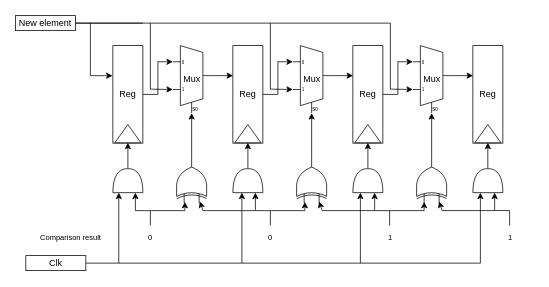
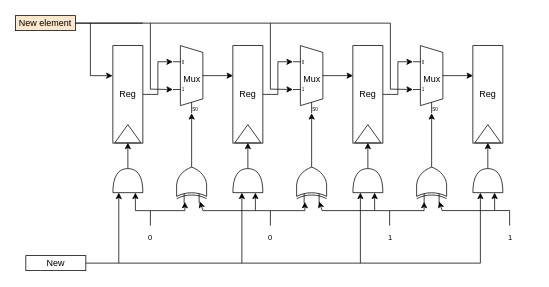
  <mxCell id="0" />
  <mxCell id="1" parent="0" />
  <mxCell id="2" value="" style="group" vertex="1" connectable="0" parent="1"><mxGeometry x="230" y="60" width="120" height="210" as="geometry" /></mxCell>
  <mxCell id="3" value="" style="verticalLabelPosition=bottom;shadow=0;dashed=0;align=center;html=1;verticalAlign=top;shape=mxgraph.electrical.logic_gates.logic_gate;operation=xor;rotation=-90;" vertex="1" parent="2"><mxGeometry x="-5" y="160" width="60" height="40" as="geometry" /></mxCell>
  <mxCell id="4" value="&lt;span style=&quot;&quot;&gt;Reg&lt;/span&gt;" style="rounded=0;whiteSpace=wrap;html=1;" vertex="1" parent="2"><mxGeometry x="80" width="40" height="130" as="geometry" /></mxCell>
  <mxCell id="5" value="" style="triangle;whiteSpace=wrap;html=1;rotation=-90;" vertex="1" parent="2"><mxGeometry x="87.88" y="100" width="24.25" height="34.75" as="geometry" /></mxCell>
  <mxCell id="6" style="edgeStyle=orthogonalEdgeStyle;rounded=0;orthogonalLoop=1;jettySize=auto;html=1;" edge="1" parent="2" source="7" target="5"><mxGeometry relative="1" as="geometry" /></mxCell>
  <mxCell id="7" value="" style="shape=or;whiteSpace=wrap;html=1;rotation=-90;" vertex="1" parent="2"><mxGeometry x="83.94" y="160" width="32.12" height="40" as="geometry" /></mxCell>
  <mxCell id="8" style="edgeStyle=orthogonalEdgeStyle;rounded=0;orthogonalLoop=1;jettySize=auto;html=1;exitX=1;exitY=0.5;exitDx=0;exitDy=-5;exitPerimeter=0;entryX=0.004;entryY=0.307;entryDx=0;entryDy=0;entryPerimeter=0;" edge="1" parent="2" source="9" target="4"><mxGeometry relative="1" as="geometry" /></mxCell>
  <mxCell id="9" value="Mux" style="shadow=0;dashed=0;align=center;html=1;strokeWidth=1;shape=mxgraph.electrical.abstract.mux2;" vertex="1" parent="2"><mxGeometry width="50" height="90" as="geometry" /></mxCell>
  <mxCell id="10" style="edgeStyle=orthogonalEdgeStyle;rounded=0;orthogonalLoop=1;jettySize=auto;html=1;exitX=1;exitY=0.5;exitDx=0;exitDy=0;exitPerimeter=0;" edge="1" parent="2" source="3" target="9"><mxGeometry relative="1" as="geometry" /></mxCell>
  <mxCell id="11" value="" style="group" vertex="1" connectable="0" parent="1"><mxGeometry x="390" y="60" width="120" height="210" as="geometry" /></mxCell>
  <mxCell id="12" value="" style="verticalLabelPosition=bottom;shadow=0;dashed=0;align=center;html=1;verticalAlign=top;shape=mxgraph.electrical.logic_gates.logic_gate;operation=xor;rotation=-90;" vertex="1" parent="11"><mxGeometry x="-5" y="160" width="60" height="40" as="geometry" /></mxCell>
  <mxCell id="13" value="&lt;span style=&quot;&quot;&gt;Reg&lt;/span&gt;" style="rounded=0;whiteSpace=wrap;html=1;" vertex="1" parent="11"><mxGeometry x="80" width="40" height="130" as="geometry" /></mxCell>
  <mxCell id="14" value="" style="triangle;whiteSpace=wrap;html=1;rotation=-90;" vertex="1" parent="11"><mxGeometry x="87.88" y="100" width="24.25" height="34.75" as="geometry" /></mxCell>
  <mxCell id="15" style="edgeStyle=orthogonalEdgeStyle;rounded=0;orthogonalLoop=1;jettySize=auto;html=1;" edge="1" parent="11" source="16" target="14"><mxGeometry relative="1" as="geometry" /></mxCell>
  <mxCell id="16" value="" style="shape=or;whiteSpace=wrap;html=1;rotation=-90;" vertex="1" parent="11"><mxGeometry x="83.94" y="160" width="32.12" height="40" as="geometry" /></mxCell>
  <mxCell id="17" style="edgeStyle=orthogonalEdgeStyle;rounded=0;orthogonalLoop=1;jettySize=auto;html=1;exitX=1;exitY=0.5;exitDx=0;exitDy=-5;exitPerimeter=0;entryX=0.004;entryY=0.307;entryDx=0;entryDy=0;entryPerimeter=0;" edge="1" parent="11" source="18" target="13"><mxGeometry relative="1" as="geometry" /></mxCell>
  <mxCell id="18" value="Mux" style="shadow=0;dashed=0;align=center;html=1;strokeWidth=1;shape=mxgraph.electrical.abstract.mux2;" vertex="1" parent="11"><mxGeometry width="50" height="90" as="geometry" /></mxCell>
  <mxCell id="19" style="edgeStyle=orthogonalEdgeStyle;rounded=0;orthogonalLoop=1;jettySize=auto;html=1;exitX=1;exitY=0.5;exitDx=0;exitDy=0;exitPerimeter=0;" edge="1" parent="11" source="12" target="18"><mxGeometry relative="1" as="geometry" /></mxCell>
  <mxCell id="20" value="" style="group" vertex="1" connectable="0" parent="1"><mxGeometry x="550" y="60" width="120" height="210" as="geometry" /></mxCell>
  <mxCell id="21" value="" style="verticalLabelPosition=bottom;shadow=0;dashed=0;align=center;html=1;verticalAlign=top;shape=mxgraph.electrical.logic_gates.logic_gate;operation=xor;rotation=-90;" vertex="1" parent="20"><mxGeometry x="-5" y="160" width="60" height="40" as="geometry" /></mxCell>
  <mxCell id="22" value="&lt;span style=&quot;&quot;&gt;Reg&lt;/span&gt;" style="rounded=0;whiteSpace=wrap;html=1;" vertex="1" parent="20"><mxGeometry x="80" width="40" height="130" as="geometry" /></mxCell>
  <mxCell id="23" value="" style="triangle;whiteSpace=wrap;html=1;rotation=-90;" vertex="1" parent="20"><mxGeometry x="87.88" y="100" width="24.25" height="34.75" as="geometry" /></mxCell>
  <mxCell id="24" style="edgeStyle=orthogonalEdgeStyle;rounded=0;orthogonalLoop=1;jettySize=auto;html=1;" edge="1" parent="20" source="25" target="23"><mxGeometry relative="1" as="geometry" /></mxCell>
  <mxCell id="25" value="" style="shape=or;whiteSpace=wrap;html=1;rotation=-90;" vertex="1" parent="20"><mxGeometry x="83.94" y="160" width="32.12" height="40" as="geometry" /></mxCell>
  <mxCell id="26" style="edgeStyle=orthogonalEdgeStyle;rounded=0;orthogonalLoop=1;jettySize=auto;html=1;exitX=1;exitY=0.5;exitDx=0;exitDy=-5;exitPerimeter=0;entryX=0.004;entryY=0.307;entryDx=0;entryDy=0;entryPerimeter=0;" edge="1" parent="20" source="27" target="22"><mxGeometry relative="1" as="geometry" /></mxCell>
  <mxCell id="27" value="Mux" style="shadow=0;dashed=0;align=center;html=1;strokeWidth=1;shape=mxgraph.electrical.abstract.mux2;" vertex="1" parent="20"><mxGeometry width="50" height="90" as="geometry" /></mxCell>
  <mxCell id="28" style="edgeStyle=orthogonalEdgeStyle;rounded=0;orthogonalLoop=1;jettySize=auto;html=1;exitX=1;exitY=0.5;exitDx=0;exitDy=0;exitPerimeter=0;" edge="1" parent="20" source="21" target="27"><mxGeometry relative="1" as="geometry" /></mxCell>
  <mxCell id="29" style="edgeStyle=orthogonalEdgeStyle;rounded=0;orthogonalLoop=1;jettySize=auto;html=1;entryX=0;entryY=0.206;entryDx=0;entryDy=3;entryPerimeter=0;" edge="1" parent="1" source="30" target="9"><mxGeometry relative="1" as="geometry" /></mxCell>
  <mxCell id="30" value="Reg" style="rounded=0;whiteSpace=wrap;html=1;" vertex="1" parent="1"><mxGeometry x="150" y="60" width="40" height="130" as="geometry" /></mxCell>
  <mxCell id="31" value="" style="triangle;whiteSpace=wrap;html=1;rotation=-90;" vertex="1" parent="1"><mxGeometry x="157.88" y="160" width="24.25" height="34.75" as="geometry" /></mxCell>
  <mxCell id="32" style="edgeStyle=orthogonalEdgeStyle;rounded=0;orthogonalLoop=1;jettySize=auto;html=1;" edge="1" parent="1" source="33" target="31"><mxGeometry relative="1" as="geometry" /></mxCell>
  <mxCell id="33" value="" style="shape=or;whiteSpace=wrap;html=1;rotation=-90;" vertex="1" parent="1"><mxGeometry x="153.94" y="220" width="32.12" height="40" as="geometry" /></mxCell>
  <mxCell id="34" value="" style="endArrow=none;html=1;rounded=0;" edge="1" parent="1"><mxGeometry width="50" height="50" relative="1" as="geometry"><mxPoint x="100" y="30" as="sourcePoint" /><mxPoint x="190" y="30" as="targetPoint" /></mxGeometry></mxCell>
  <mxCell id="35" value="" style="endArrow=none;html=1;rounded=0;" edge="1" parent="1"><mxGeometry width="50" height="50" relative="1" as="geometry"><mxPoint x="100" y="30" as="sourcePoint" /><mxPoint x="520" y="30" as="targetPoint" /></mxGeometry></mxCell>
  <mxCell id="36" style="edgeStyle=orthogonalEdgeStyle;rounded=0;orthogonalLoop=1;jettySize=auto;html=1;entryX=0;entryY=0.206;entryDx=0;entryDy=3;entryPerimeter=0;" edge="1" parent="1" source="4" target="18"><mxGeometry relative="1" as="geometry" /></mxCell>
  <mxCell id="37" style="edgeStyle=orthogonalEdgeStyle;rounded=0;orthogonalLoop=1;jettySize=auto;html=1;entryX=0;entryY=0.206;entryDx=0;entryDy=3;entryPerimeter=0;" edge="1" parent="1" source="13" target="27"><mxGeometry relative="1" as="geometry" /></mxCell>
  <mxCell id="38" value="" style="endArrow=classic;html=1;rounded=0;entryX=-0.011;entryY=0.309;entryDx=0;entryDy=0;entryPerimeter=0;" edge="1" parent="1" target="30"><mxGeometry width="50" height="50" relative="1" as="geometry"><mxPoint x="120" y="30" as="sourcePoint" /><mxPoint x="120" y="100" as="targetPoint" /><Array as="points"><mxPoint x="120" y="100" /></Array></mxGeometry></mxCell>
  <mxCell id="39" value="" style="endArrow=classic;html=1;rounded=0;entryX=0;entryY=0.617;entryDx=0;entryDy=3;entryPerimeter=0;" edge="1" parent="1" target="9"><mxGeometry width="50" height="50" relative="1" as="geometry"><mxPoint x="200" y="30" as="sourcePoint" /><mxPoint x="230" y="117.5" as="targetPoint" /><Array as="points"><mxPoint x="200" y="118" /></Array></mxGeometry></mxCell>
  <mxCell id="40" value="" style="endArrow=classic;html=1;rounded=0;entryX=0;entryY=0.617;entryDx=0;entryDy=3;entryPerimeter=0;" edge="1" parent="1"><mxGeometry width="50" height="50" relative="1" as="geometry"><mxPoint x="360" y="30" as="sourcePoint" /><mxPoint x="390" y="118.5" as="targetPoint" /><Array as="points"><mxPoint x="360" y="118" /></Array></mxGeometry></mxCell>
  <mxCell id="41" value="" style="endArrow=classic;html=1;rounded=0;entryX=0;entryY=0.617;entryDx=0;entryDy=3;entryPerimeter=0;" edge="1" parent="1"><mxGeometry width="50" height="50" relative="1" as="geometry"><mxPoint x="520" y="30" as="sourcePoint" /><mxPoint x="550" y="118.5" as="targetPoint" /><Array as="points"><mxPoint x="520" y="118" /></Array></mxGeometry></mxCell>
- <mxCell id="42" value="New element" style="rounded=0;whiteSpace=wrap;html=1;" vertex="1" parent="1"><mxGeometry x="20" y="20" width="80" height="20" as="geometry" /></mxCell>
- <mxCell id="43" value="&lt;font style=&quot;font-size: 10px;&quot;&gt;Comparison result&lt;/font&gt;" style="text;html=1;strokeColor=none;fillColor=none;align=center;verticalAlign=middle;whiteSpace=wrap;rounded=0;" vertex="1" parent="1"><mxGeometry x="33.94" y="300" width="120" height="30" as="geometry" /></mxCell>
+ <mxCell id="42" value="New element" style="rounded=0;whiteSpace=wrap;html=1;fillColor=#ffe6cc;" vertex="1" parent="1"><mxGeometry x="20" y="20" width="80" height="20" as="geometry" /></mxCell>
  <mxCell id="44" value="0" style="text;html=1;strokeColor=none;fillColor=none;align=center;verticalAlign=middle;whiteSpace=wrap;rounded=0;fontSize=10;" vertex="1" parent="1"><mxGeometry x="170" y="300" width="60" height="30" as="geometry" /></mxCell>
  <mxCell id="45" value="0" style="text;html=1;strokeColor=none;fillColor=none;align=center;verticalAlign=middle;whiteSpace=wrap;rounded=0;fontSize=10;" vertex="1" parent="1"><mxGeometry x="330" y="300" width="60" height="30" as="geometry" /></mxCell>
  <mxCell id="46" value="1" style="text;html=1;strokeColor=none;fillColor=none;align=center;verticalAlign=middle;whiteSpace=wrap;rounded=0;fontSize=10;" vertex="1" parent="1"><mxGeometry x="490" y="300" width="60" height="30" as="geometry" /></mxCell>
  <mxCell id="47" value="1" style="text;html=1;strokeColor=none;fillColor=none;align=center;verticalAlign=middle;whiteSpace=wrap;rounded=0;fontSize=10;" vertex="1" parent="1"><mxGeometry x="650" y="300" width="60" height="30" as="geometry" /></mxCell>
  <mxCell id="48" value="" style="group" vertex="1" connectable="0" parent="1"><mxGeometry x="180" y="280" width="66" as="geometry" /></mxCell>
  <mxCell id="49" value="" style="group" vertex="1" connectable="0" parent="48"><mxGeometry width="66" as="geometry" /></mxCell>
  <mxCell id="50" style="edgeStyle=orthogonalEdgeStyle;rounded=0;orthogonalLoop=1;jettySize=auto;html=1;entryX=0;entryY=0.75;entryDx=0;entryDy=0;entryPerimeter=0;fontSize=10;" edge="1" parent="49" source="44" target="33"><mxGeometry relative="1" as="geometry"><Array as="points"><mxPoint x="20" /><mxPoint /></Array></mxGeometry></mxCell>
  <mxCell id="51" value="" style="endArrow=classic;html=1;rounded=0;fontSize=10;entryX=0.028;entryY=0.275;entryDx=0;entryDy=0;entryPerimeter=0;" edge="1" parent="49" target="3"><mxGeometry width="50" height="50" relative="1" as="geometry"><mxPoint x="20" as="sourcePoint" /><mxPoint x="70" as="targetPoint" /><Array as="points"><mxPoint x="66" /></Array></mxGeometry></mxCell>
  <mxCell id="52" style="edgeStyle=orthogonalEdgeStyle;rounded=0;orthogonalLoop=1;jettySize=auto;html=1;entryX=0;entryY=0.75;entryDx=0;entryDy=0;entryPerimeter=0;fontSize=10;" edge="1" parent="1"><mxGeometry relative="1" as="geometry"><mxPoint x="360" y="300" as="sourcePoint" /><mxPoint x="340" y="256.06" as="targetPoint" /><Array as="points"><mxPoint x="360" y="280" /><mxPoint x="340" y="280" /></Array></mxGeometry></mxCell>
  <mxCell id="53" value="" style="endArrow=classic;html=1;rounded=0;fontSize=10;entryX=0.028;entryY=0.275;entryDx=0;entryDy=0;entryPerimeter=0;" edge="1" parent="1"><mxGeometry width="50" height="50" relative="1" as="geometry"><mxPoint x="360" y="280" as="sourcePoint" /><mxPoint x="406" y="268.32" as="targetPoint" /><Array as="points"><mxPoint x="406" y="280" /></Array></mxGeometry></mxCell>
  <mxCell id="54" value="" style="endArrow=classic;html=1;rounded=0;fontSize=10;entryX=0.037;entryY=0.775;entryDx=0;entryDy=0;entryPerimeter=0;" edge="1" parent="1" target="3"><mxGeometry width="50" height="50" relative="1" as="geometry"><mxPoint x="340" y="280" as="sourcePoint" /><mxPoint x="260" y="280" as="targetPoint" /><Array as="points"><mxPoint x="270" y="280" /></Array></mxGeometry></mxCell>
  <mxCell id="55" style="edgeStyle=orthogonalEdgeStyle;rounded=0;orthogonalLoop=1;jettySize=auto;html=1;entryX=0;entryY=0.75;entryDx=0;entryDy=0;entryPerimeter=0;fontSize=10;" edge="1" parent="1"><mxGeometry relative="1" as="geometry"><mxPoint x="519" y="299.97" as="sourcePoint" /><mxPoint x="499" y="256.03" as="targetPoint" /><Array as="points"><mxPoint x="519" y="279.97" /><mxPoint x="499" y="279.97" /></Array></mxGeometry></mxCell>
  <mxCell id="56" value="" style="endArrow=classic;html=1;rounded=0;fontSize=10;entryX=0.028;entryY=0.275;entryDx=0;entryDy=0;entryPerimeter=0;" edge="1" parent="1"><mxGeometry width="50" height="50" relative="1" as="geometry"><mxPoint x="519" y="279.97" as="sourcePoint" /><mxPoint x="565" y="268.29" as="targetPoint" /><Array as="points"><mxPoint x="565" y="279.97" /></Array></mxGeometry></mxCell>
  <mxCell id="57" value="" style="endArrow=classic;html=1;rounded=0;fontSize=10;entryX=0.037;entryY=0.775;entryDx=0;entryDy=0;entryPerimeter=0;" edge="1" parent="1"><mxGeometry width="50" height="50" relative="1" as="geometry"><mxPoint x="499" y="279.97" as="sourcePoint" /><mxPoint x="425" y="267.75" as="targetPoint" /><Array as="points"><mxPoint x="429" y="279.97" /></Array></mxGeometry></mxCell>
  <mxCell id="58" style="edgeStyle=orthogonalEdgeStyle;rounded=0;orthogonalLoop=1;jettySize=auto;html=1;entryX=0;entryY=0.75;entryDx=0;entryDy=0;entryPerimeter=0;fontSize=10;" edge="1" parent="1"><mxGeometry relative="1" as="geometry"><mxPoint x="679" y="299.94" as="sourcePoint" /><mxPoint x="659" y="256" as="targetPoint" /><Array as="points"><mxPoint x="679" y="279.94" /><mxPoint x="659" y="279.94" /></Array></mxGeometry></mxCell>
  <mxCell id="59" value="" style="endArrow=classic;html=1;rounded=0;fontSize=10;entryX=0.037;entryY=0.775;entryDx=0;entryDy=0;entryPerimeter=0;" edge="1" parent="1"><mxGeometry width="50" height="50" relative="1" as="geometry"><mxPoint x="659" y="279.94" as="sourcePoint" /><mxPoint x="585" y="267.72" as="targetPoint" /><Array as="points"><mxPoint x="589" y="279.94" /></Array></mxGeometry></mxCell>
  <mxCell id="60" value="" style="endArrow=none;html=1;rounded=0;fontSize=10;" edge="1" parent="1"><mxGeometry width="50" height="50" relative="1" as="geometry"><mxPoint x="110" y="350" as="sourcePoint" /><mxPoint x="640" y="350" as="targetPoint" /></mxGeometry></mxCell>
  <mxCell id="61" value="" style="endArrow=classic;html=1;rounded=0;fontSize=10;entryX=0;entryY=0.25;entryDx=0;entryDy=0;entryPerimeter=0;" edge="1" parent="1" target="25"><mxGeometry width="50" height="50" relative="1" as="geometry"><mxPoint x="640" y="350" as="sourcePoint" /><mxPoint x="690" y="300" as="targetPoint" /></mxGeometry></mxCell>
  <mxCell id="62" value="" style="endArrow=classic;html=1;rounded=0;fontSize=10;entryX=0;entryY=0.25;entryDx=0;entryDy=0;entryPerimeter=0;" edge="1" parent="1"><mxGeometry width="50" height="50" relative="1" as="geometry"><mxPoint x="480" y="349.94" as="sourcePoint" /><mxPoint x="480" y="256" as="targetPoint" /></mxGeometry></mxCell>
  <mxCell id="63" value="" style="endArrow=classic;html=1;rounded=0;fontSize=10;entryX=0;entryY=0.25;entryDx=0;entryDy=0;entryPerimeter=0;" edge="1" parent="1"><mxGeometry width="50" height="50" relative="1" as="geometry"><mxPoint x="322" y="349.94" as="sourcePoint" /><mxPoint x="322" y="256" as="targetPoint" /></mxGeometry></mxCell>
  <mxCell id="64" value="" style="endArrow=classic;html=1;rounded=0;fontSize=10;entryX=0;entryY=0.25;entryDx=0;entryDy=0;entryPerimeter=0;" edge="1" parent="1"><mxGeometry width="50" height="50" relative="1" as="geometry"><mxPoint x="157.88" y="349.94" as="sourcePoint" /><mxPoint x="157.88" y="256" as="targetPoint" /></mxGeometry></mxCell>
- <mxCell id="65" value="Clk" style="rounded=0;whiteSpace=wrap;html=1;" vertex="1" parent="1"><mxGeometry x="33.94" y="340" width="80" height="20" as="geometry" /></mxCell>
+ <mxCell id="65" value="New" style="rounded=0;whiteSpace=wrap;html=1;" vertex="1" parent="1"><mxGeometry x="33.94" y="340" width="80" height="20" as="geometry" /></mxCell>
